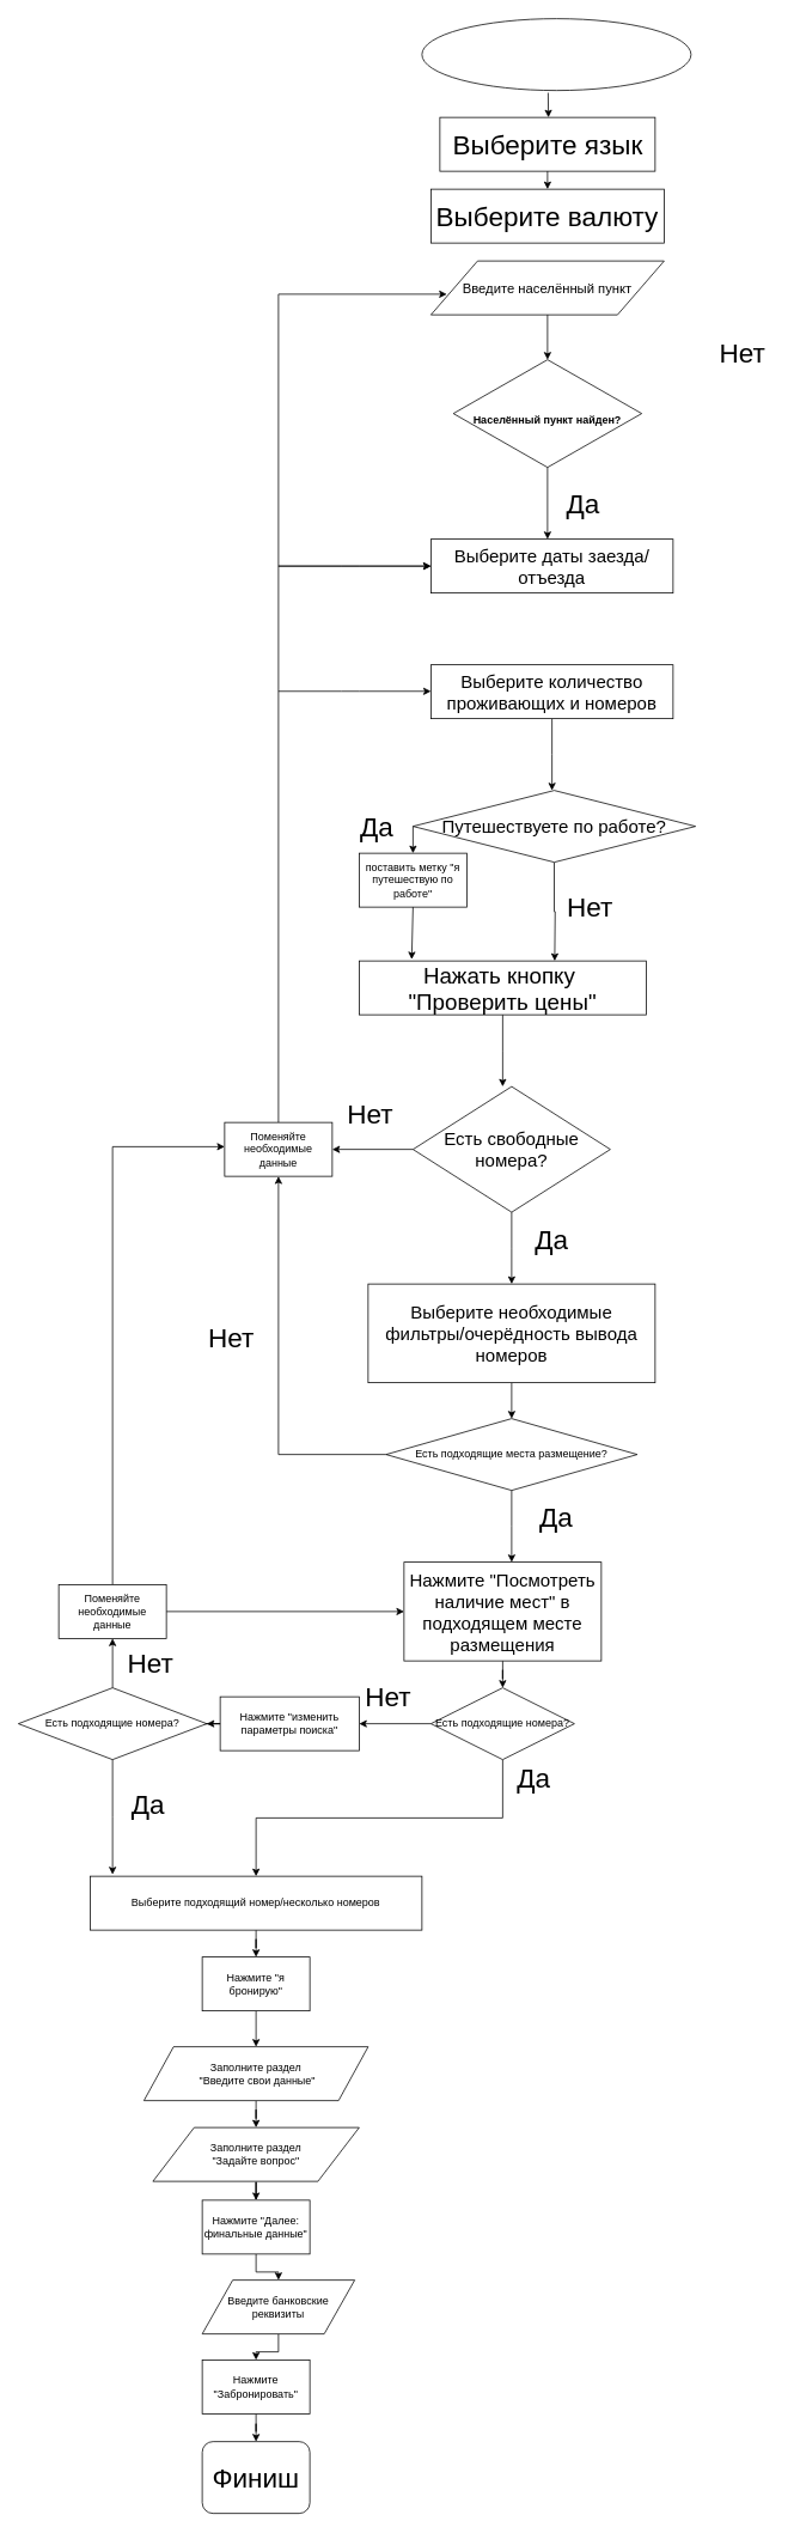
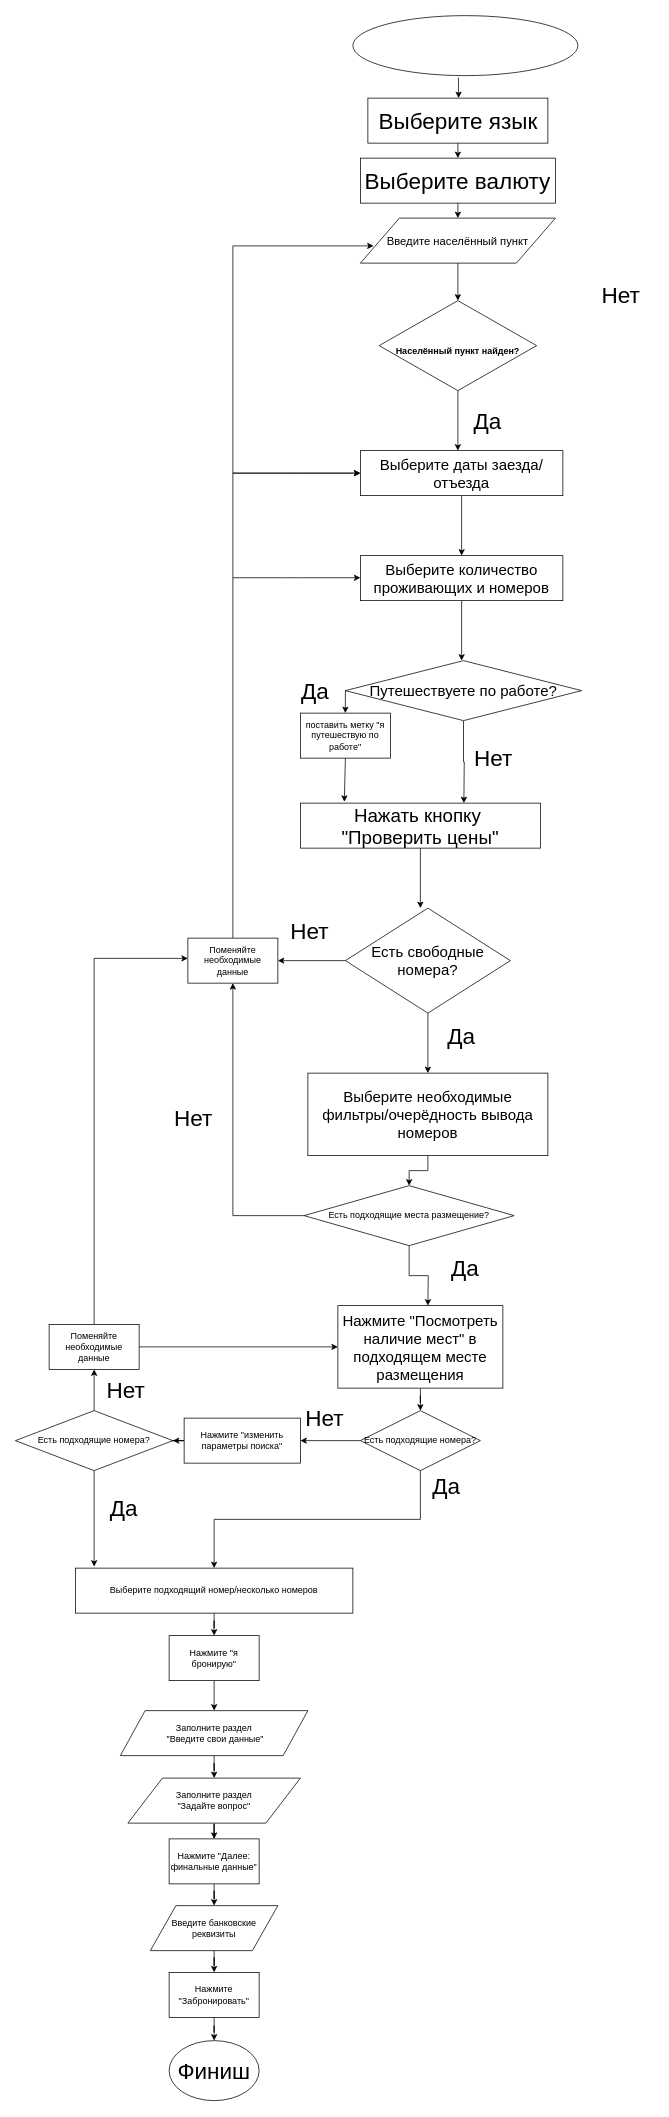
  <mxCell id="0" />
  <mxCell id="1" parent="0" />
  <mxCell id="2" value="" parent="1" vertex="1" style="ellipse;whiteSpace=wrap;html=1;"><mxGeometry as="geometry" height="80" width="300" y="20" x="470" /></mxCell>
  <mxCell id="3" value="" parent="1" style="endArrow=classic;html=1;fontSize=30;exitX=0.469;exitY=1.032;exitDx=0;exitDy=0;exitPerimeter=0;" source="2" edge="1"><mxGeometry as="geometry" height="50" width="50" relative="1"><mxPoint as="sourcePoint" y="150" x="280" /><mxPoint as="targetPoint" y="130" x="611" /></mxGeometry></mxCell>
  <mxCell id="4" value="" parent="1" vertex="1" style="rounded=0;whiteSpace=wrap;html=1;fontSize=30;"><mxGeometry as="geometry" height="60" width="240" y="130" x="490" /></mxCell>
  <mxCell id="5" value="Выберите язык&lt;br&gt;" parent="1" vertex="1" style="text;html=1;resizable=0;autosize=1;align=center;verticalAlign=middle;points=[];fillColor=none;strokeColor=none;rounded=0;fontSize=30;"><mxGeometry as="geometry" height="40" width="230" y="140" x="495" /></mxCell>
  <mxCell id="6" value="" parent="1" style="endArrow=classic;html=1;fontSize=30;exitX=0.5;exitY=1;exitDx=0;exitDy=0;" target="7" source="4" edge="1"><mxGeometry as="geometry" height="50" width="50" relative="1"><mxPoint as="sourcePoint" y="260" x="470" /><mxPoint as="targetPoint" y="240" x="610" /></mxGeometry></mxCell>
  <mxCell id="7" value="&lt;font style=&quot;font-size: 30px&quot;&gt;Выберите валюту&lt;/font&gt;" parent="1" vertex="1" style="rounded=0;whiteSpace=wrap;html=1;"><mxGeometry as="geometry" height="60" width="260" y="210" x="480" /></mxCell>
+ <mxCell id="8" value="" parent="1" style="endArrow=classic;html=1;fontSize=30;exitX=0.5;exitY=1;exitDx=0;exitDy=0;" target="9" source="7" edge="1"><mxGeometry as="geometry" height="50" width="50" relative="1"><mxPoint as="sourcePoint" y="340" x="470" /><mxPoint as="targetPoint" y="320" x="610" /></mxGeometry></mxCell>
  <mxCell id="9" value="&lt;font style=&quot;font-size: 15px&quot;&gt;Введите населённый пункт&lt;/font&gt;" parent="1" vertex="1" style="shape=parallelogram;perimeter=parallelogramPerimeter;whiteSpace=wrap;html=1;"><mxGeometry as="geometry" height="60" width="260" y="290" x="480" /></mxCell>
  <mxCell id="10" value="" parent="1" style="endArrow=classic;html=1;fontSize=30;exitX=0.5;exitY=1;exitDx=0;exitDy=0;" source="9" edge="1"><mxGeometry as="geometry" height="50" width="50" relative="1"><mxPoint as="sourcePoint" y="420" x="470" /><mxPoint as="targetPoint" y="400" x="610" /></mxGeometry></mxCell>
  <mxCell id="11" value="&lt;font style=&quot;font-size: 12px&quot;&gt;&lt;b&gt;Населённый пункт найден?&lt;/b&gt;&lt;/font&gt;" parent="1" vertex="1" style="rhombus;whiteSpace=wrap;html=1;fontSize=30;"><mxGeometry as="geometry" height="120" width="210" y="400" x="505" /></mxCell>
  <mxCell id="12" value="" parent="1" style="endArrow=classic;html=1;fontSize=30;exitX=0.5;exitY=1;exitDx=0;exitDy=0;" source="11" edge="1"><mxGeometry as="geometry" height="50" width="50" relative="1"><mxPoint as="sourcePoint" y="590" x="470" /><mxPoint as="targetPoint" y="600" x="610" /></mxGeometry></mxCell>
  <mxCell id="13" value="Да&lt;br&gt;" parent="1" vertex="1" style="text;html=1;strokeColor=none;fillColor=none;align=center;verticalAlign=middle;whiteSpace=wrap;rounded=0;fontSize=30;"><mxGeometry as="geometry" height="20" width="40" y="550" x="630" /></mxCell>
  <mxCell id="14" value="Нет&lt;br&gt;" parent="1" vertex="1" style="text;html=1;resizable=0;points=[];autosize=1;align=left;verticalAlign=top;spacingTop=-4;fontSize=30;"><mxGeometry as="geometry" height="40" width="70" y="373" x="800" /></mxCell>
+ <mxCell id="15" value="" parent="1" style="edgeStyle=orthogonalEdgeStyle;rounded=0;orthogonalLoop=1;jettySize=auto;html=1;fontSize=20;" target="18" source="16" edge="1"><mxGeometry as="geometry" relative="1" /></mxCell>
  <mxCell id="16" value="Выберите даты заезда/отъезда" parent="1" vertex="1" style="rounded=0;whiteSpace=wrap;html=1;fontSize=20;"><mxGeometry as="geometry" height="60" width="270" y="600" x="480" /></mxCell>
  <mxCell id="17" value="" parent="1" style="edgeStyle=orthogonalEdgeStyle;rounded=0;orthogonalLoop=1;jettySize=auto;html=1;fontSize=20;" source="18" edge="1"><mxGeometry as="geometry" relative="1"><mxPoint as="targetPoint" y="880" x="615" /></mxGeometry></mxCell>
  <mxCell id="18" value="Выберите количество проживающих и номеров&lt;br&gt;" parent="1" vertex="1" style="rounded=0;whiteSpace=wrap;html=1;fontSize=20;"><mxGeometry as="geometry" height="60" width="270" y="740" x="480" /></mxCell>
  <mxCell id="19" parent="1" style="edgeStyle=orthogonalEdgeStyle;rounded=0;orthogonalLoop=1;jettySize=auto;html=1;exitX=0.5;exitY=1;exitDx=0;exitDy=0;fontSize=20;" source="20" edge="1"><mxGeometry as="geometry" relative="1"><mxPoint as="targetPoint" y="1070" x="618" /></mxGeometry></mxCell>
  <mxCell id="20" value="Путешествуете по работе?" parent="1" vertex="1" style="rhombus;whiteSpace=wrap;html=1;fontSize=20;"><mxGeometry as="geometry" height="80" width="315" y="880" x="460" /></mxCell>
  <mxCell id="21" value="" parent="1" style="endArrow=classic;html=1;fontSize=20;exitX=0;exitY=0.5;exitDx=0;exitDy=0;" target="22" source="20" edge="1"><mxGeometry as="geometry" height="50" width="50" relative="1"><mxPoint as="sourcePoint" y="1030" x="470" /><mxPoint as="targetPoint" y="980" x="460" /></mxGeometry></mxCell>
  <mxCell id="22" value="поставить метку &quot;я путешествую по работе&quot;" parent="1" vertex="1" style="rounded=0;whiteSpace=wrap;html=1;"><mxGeometry as="geometry" height="60" width="120" y="950" x="400" /></mxCell>
  <mxCell id="23" value="Да&lt;br&gt;" parent="1" vertex="1" style="text;html=1;strokeColor=none;fillColor=none;align=center;verticalAlign=middle;whiteSpace=wrap;rounded=0;fontSize=30;"><mxGeometry as="geometry" height="20" width="40" y="910" x="400" /></mxCell>
  <mxCell id="24" value="Нет&lt;br&gt;" parent="1" vertex="1" style="text;html=1;resizable=0;points=[];autosize=1;align=left;verticalAlign=top;spacingTop=-4;fontSize=30;"><mxGeometry as="geometry" height="40" width="70" y="990" x="630" /></mxCell>
  <mxCell id="25" value="" parent="1" style="endArrow=classic;html=1;fontSize=20;exitX=0.5;exitY=1;exitDx=0;exitDy=0;entryX=0.183;entryY=-0.03;entryDx=0;entryDy=0;entryPerimeter=0;" target="27" source="22" edge="1"><mxGeometry as="geometry" height="50" width="50" relative="1"><mxPoint as="sourcePoint" y="1150" x="400" /><mxPoint as="targetPoint" y="1070" x="460" /></mxGeometry></mxCell>
  <mxCell id="26" value="" parent="1" style="edgeStyle=orthogonalEdgeStyle;rounded=0;orthogonalLoop=1;jettySize=auto;html=1;fontSize=20;" source="27" edge="1"><mxGeometry as="geometry" relative="1"><mxPoint as="targetPoint" y="1210" x="560" /></mxGeometry></mxCell>
  <mxCell id="27" value="&lt;font style=&quot;font-size: 25px&quot;&gt;Нажать кнопку&amp;nbsp;&lt;br&gt;&quot;Проверить цены&quot;&lt;/font&gt;" parent="1" vertex="1" style="rounded=0;whiteSpace=wrap;html=1;"><mxGeometry as="geometry" height="60" width="320" y="1070" x="400" /></mxCell>
  <mxCell id="28" value="" parent="1" style="edgeStyle=orthogonalEdgeStyle;rounded=0;orthogonalLoop=1;jettySize=auto;html=1;fontSize=20;" source="30" edge="1"><mxGeometry as="geometry" relative="1"><mxPoint as="targetPoint" y="1430" x="570" /></mxGeometry></mxCell>
  <mxCell id="29" parent="1" style="edgeStyle=orthogonalEdgeStyle;rounded=0;orthogonalLoop=1;jettySize=auto;html=1;fontSize=20;" target="32" source="30" edge="1"><mxGeometry as="geometry" relative="1"><mxPoint as="targetPoint" y="1280" x="380" /></mxGeometry></mxCell>
  <mxCell id="30" value="Есть свободные номера?" parent="1" vertex="1" style="rhombus;whiteSpace=wrap;html=1;fontSize=20;"><mxGeometry as="geometry" height="140" width="220" y="1210" x="460" /></mxCell>
  <mxCell id="31" parent="1" style="edgeStyle=orthogonalEdgeStyle;rounded=0;orthogonalLoop=1;jettySize=auto;html=1;fontSize=20;entryX=0.068;entryY=0.617;entryDx=0;entryDy=0;entryPerimeter=0;" target="9" source="32" edge="1"><mxGeometry as="geometry" relative="1"><mxPoint as="targetPoint" y="327" x="310" /><Array as="points"><mxPoint y="327" x="310" /></Array></mxGeometry></mxCell>
  <mxCell id="32" value="Поменяйте необходимые данные" parent="1" vertex="1" style="rounded=0;whiteSpace=wrap;html=1;"><mxGeometry as="geometry" height="60" width="120" y="1250" x="250" /></mxCell>
  <mxCell id="33" value="" parent="1" style="endArrow=classic;html=1;fontSize=20;entryX=0;entryY=0.5;entryDx=0;entryDy=0;" target="16" edge="1"><mxGeometry as="geometry" height="50" width="50" relative="1"><mxPoint as="sourcePoint" y="630" x="310" /><mxPoint as="targetPoint" y="460" x="390" /></mxGeometry></mxCell>
  <mxCell id="34" value="" parent="1" style="endArrow=classic;html=1;fontSize=20;entryX=0;entryY=0.5;entryDx=0;entryDy=0;" target="16" edge="1"><mxGeometry as="geometry" height="50" width="50" relative="1"><mxPoint as="sourcePoint" y="630" x="310" /><mxPoint as="targetPoint" y="630" x="480" /><Array as="points"><mxPoint y="630" x="390" /></Array></mxGeometry></mxCell>
  <mxCell id="35" value="" parent="1" style="endArrow=classic;html=1;fontSize=20;entryX=0;entryY=0.5;entryDx=0;entryDy=0;" edge="1"><mxGeometry as="geometry" height="50" width="50" relative="1"><mxPoint as="sourcePoint" y="769.5" x="310" /><mxPoint as="targetPoint" y="769.5" x="480" /><Array as="points"><mxPoint y="769.5" x="390" /></Array></mxGeometry></mxCell>
  <mxCell id="36" value="Да&lt;br&gt;" parent="1" vertex="1" style="text;html=1;strokeColor=none;fillColor=none;align=center;verticalAlign=middle;whiteSpace=wrap;rounded=0;fontSize=30;"><mxGeometry as="geometry" height="20" width="40" y="1370" x="595" /></mxCell>
  <mxCell id="37" value="Нет&lt;br&gt;" parent="1" vertex="1" style="text;html=1;resizable=0;points=[];autosize=1;align=left;verticalAlign=top;spacingTop=-4;fontSize=30;"><mxGeometry as="geometry" height="40" width="70" y="1220" x="385" /></mxCell>
  <mxCell id="38" parent="1" style="edgeStyle=orthogonalEdgeStyle;rounded=0;orthogonalLoop=1;jettySize=auto;html=1;fontSize=20;" target="42" source="39" edge="1"><mxGeometry as="geometry" relative="1"><mxPoint as="targetPoint" y="1580" x="570" /></mxGeometry></mxCell>
  <mxCell id="39" value="Выберите необходимые фильтры/очерёдность вывода номеров" parent="1" vertex="1" style="rounded=0;whiteSpace=wrap;html=1;fontSize=20;"><mxGeometry as="geometry" height="110" width="320" y="1430" x="410" /></mxCell>
  <mxCell id="40" parent="1" style="edgeStyle=orthogonalEdgeStyle;rounded=0;orthogonalLoop=1;jettySize=auto;html=1;entryX=0.5;entryY=1;entryDx=0;entryDy=0;fontSize=20;" target="32" source="42" edge="1"><mxGeometry as="geometry" relative="1" /></mxCell>
  <mxCell id="41" parent="1" style="edgeStyle=orthogonalEdgeStyle;rounded=0;orthogonalLoop=1;jettySize=auto;html=1;fontSize=20;" source="42" edge="1"><mxGeometry as="geometry" relative="1"><mxPoint as="targetPoint" y="1740" x="570" /></mxGeometry></mxCell>
- <mxCell id="42" value="Есть подходящие места размещение?" parent="1" vertex="1" style="rhombus;whiteSpace=wrap;html=1;"><mxGeometry as="geometry" height="80" width="280" y="1580" x="430" /></mxCell>
+ <mxCell id="42" value="Есть подходящие места размещение?" parent="1" vertex="1" style="rhombus;whiteSpace=wrap;html=1;"><mxGeometry x="405" y="1580" as="geometry" height="80" width="280" /></mxCell>
  <mxCell id="43" value="Нет&lt;br&gt;" parent="1" vertex="1" style="text;html=1;resizable=0;points=[];autosize=1;align=left;verticalAlign=top;spacingTop=-4;fontSize=30;"><mxGeometry as="geometry" height="40" width="70" y="1470" x="230" /></mxCell>
  <mxCell id="44" value="Да&lt;br&gt;" parent="1" vertex="1" style="text;html=1;strokeColor=none;fillColor=none;align=center;verticalAlign=middle;whiteSpace=wrap;rounded=0;fontSize=30;"><mxGeometry as="geometry" height="20" width="40" y="1680" x="600" /></mxCell>
  <mxCell id="45" parent="1" style="edgeStyle=orthogonalEdgeStyle;rounded=0;orthogonalLoop=1;jettySize=auto;html=1;fontSize=20;" target="49" source="46" edge="1"><mxGeometry as="geometry" relative="1"><mxPoint as="targetPoint" y="1890" x="560" /></mxGeometry></mxCell>
  <mxCell id="46" value="Нажмите &quot;Посмотреть наличие мест&quot; в подходящем месте размещения" parent="1" vertex="1" style="rounded=0;whiteSpace=wrap;html=1;fontSize=20;"><mxGeometry as="geometry" height="110" width="220" y="1740" x="450" /></mxCell>
  <mxCell id="47" parent="1" style="edgeStyle=orthogonalEdgeStyle;rounded=0;orthogonalLoop=1;jettySize=auto;html=1;exitX=0.5;exitY=1;exitDx=0;exitDy=0;fontSize=20;" target="63" source="49" edge="1"><mxGeometry as="geometry" relative="1"><mxPoint as="targetPoint" y="2080" x="560" /></mxGeometry></mxCell>
  <mxCell id="48" parent="1" style="edgeStyle=orthogonalEdgeStyle;rounded=0;orthogonalLoop=1;jettySize=auto;html=1;fontSize=20;" target="53" source="49" edge="1"><mxGeometry as="geometry" relative="1"><mxPoint as="targetPoint" y="1920" x="385" /></mxGeometry></mxCell>
  <mxCell id="49" value="Есть подходящие номера?" parent="1" vertex="1" style="rhombus;whiteSpace=wrap;html=1;"><mxGeometry as="geometry" height="80" width="160" y="1880" x="480" /></mxCell>
  <mxCell id="50" value="Нет&lt;br&gt;" parent="1" vertex="1" style="text;html=1;resizable=0;points=[];autosize=1;align=left;verticalAlign=top;spacingTop=-4;fontSize=30;"><mxGeometry as="geometry" height="40" width="70" y="1870" x="405" /></mxCell>
  <mxCell id="51" value="Да&lt;br&gt;" parent="1" vertex="1" style="text;html=1;strokeColor=none;fillColor=none;align=center;verticalAlign=middle;whiteSpace=wrap;rounded=0;fontSize=30;"><mxGeometry as="geometry" height="20" width="40" y="1970" x="575" /></mxCell>
  <mxCell id="52" parent="1" style="edgeStyle=orthogonalEdgeStyle;rounded=0;orthogonalLoop=1;jettySize=auto;html=1;fontSize=20;" target="56" source="53" edge="1"><mxGeometry as="geometry" relative="1"><mxPoint as="targetPoint" y="1920" x="190" /></mxGeometry></mxCell>
  <mxCell id="53" value="Нажмите &quot;изменить параметры поиска&quot;" parent="1" vertex="1" style="rounded=0;whiteSpace=wrap;html=1;"><mxGeometry as="geometry" height="60" width="155" y="1890" x="245" /></mxCell>
  <mxCell id="54" parent="1" style="edgeStyle=orthogonalEdgeStyle;rounded=0;orthogonalLoop=1;jettySize=auto;html=1;fontSize=20;" source="56" edge="1"><mxGeometry as="geometry" relative="1"><mxPoint as="targetPoint" y="2088" x="125" /></mxGeometry></mxCell>
  <mxCell id="55" parent="1" style="edgeStyle=orthogonalEdgeStyle;rounded=0;orthogonalLoop=1;jettySize=auto;html=1;fontSize=20;" target="59" source="56" edge="1"><mxGeometry as="geometry" relative="1"><mxPoint as="targetPoint" y="1835" x="125" /></mxGeometry></mxCell>
  <mxCell id="56" value="&lt;span&gt;Есть подходящие номера?&lt;/span&gt;" parent="1" vertex="1" style="rhombus;whiteSpace=wrap;html=1;"><mxGeometry as="geometry" height="80" width="210" y="1880" x="20" /></mxCell>
  <mxCell id="57" parent="1" style="edgeStyle=orthogonalEdgeStyle;rounded=0;orthogonalLoop=1;jettySize=auto;html=1;entryX=0;entryY=0.5;entryDx=0;entryDy=0;fontSize=20;" target="46" source="59" edge="1"><mxGeometry as="geometry" relative="1" /></mxCell>
  <mxCell id="58" parent="1" style="edgeStyle=orthogonalEdgeStyle;rounded=0;orthogonalLoop=1;jettySize=auto;html=1;fontSize=20;" target="32" source="59" edge="1"><mxGeometry as="geometry" relative="1"><mxPoint as="targetPoint" y="1277" x="130" /><Array as="points"><mxPoint y="1277" x="125" /></Array></mxGeometry></mxCell>
  <mxCell id="59" value="&lt;span&gt;Поменяйте необходимые данные&lt;/span&gt;" parent="1" vertex="1" style="rounded=0;whiteSpace=wrap;html=1;"><mxGeometry as="geometry" height="60" width="120" y="1765" x="65" /></mxCell>
  <mxCell id="60" value="Нет&lt;br&gt;" parent="1" vertex="1" style="text;html=1;resizable=0;points=[];autosize=1;align=left;verticalAlign=top;spacingTop=-4;fontSize=30;"><mxGeometry as="geometry" height="40" width="70" y="1832.5" x="140" /></mxCell>
  <mxCell id="61" value="Да&lt;br&gt;" parent="1" vertex="1" style="text;html=1;strokeColor=none;fillColor=none;align=center;verticalAlign=middle;whiteSpace=wrap;rounded=0;fontSize=30;"><mxGeometry as="geometry" height="20" width="40" y="2000" x="145" /></mxCell>
  <mxCell id="62" parent="1" style="edgeStyle=orthogonalEdgeStyle;rounded=0;orthogonalLoop=1;jettySize=auto;html=1;fontSize=20;" target="65" source="63" edge="1"><mxGeometry as="geometry" relative="1"><mxPoint as="targetPoint" y="2190" x="285" /></mxGeometry></mxCell>
  <mxCell id="63" value="Выберите подходящий номер/несколько номеров" parent="1" vertex="1" style="rounded=0;whiteSpace=wrap;html=1;"><mxGeometry as="geometry" height="60" width="370" y="2090" x="100" /></mxCell>
  <mxCell id="64" parent="1" style="edgeStyle=orthogonalEdgeStyle;rounded=0;orthogonalLoop=1;jettySize=auto;html=1;fontSize=20;" target="67" source="65" edge="1"><mxGeometry as="geometry" relative="1"><mxPoint as="targetPoint" y="2270" x="285" /></mxGeometry></mxCell>
  <mxCell id="65" value="Нажмите &quot;я бронирую&quot;" parent="1" vertex="1" style="rounded=0;whiteSpace=wrap;html=1;"><mxGeometry as="geometry" height="60" width="120" y="2180" x="225" /></mxCell>
  <mxCell id="66" parent="1" style="edgeStyle=orthogonalEdgeStyle;rounded=0;orthogonalLoop=1;jettySize=auto;html=1;fontSize=20;" target="69" source="67" edge="1"><mxGeometry as="geometry" relative="1"><mxPoint as="targetPoint" y="2380" x="280" /></mxGeometry></mxCell>
  <mxCell id="67" value="Заполните раздел&lt;br&gt;&amp;nbsp;&quot;Введите свои данные&quot;" parent="1" vertex="1" style="shape=parallelogram;perimeter=parallelogramPerimeter;whiteSpace=wrap;html=1;size=0.132;"><mxGeometry as="geometry" height="60" width="250" y="2280" x="160" /></mxCell>
  <mxCell id="68" parent="1" style="edgeStyle=orthogonalEdgeStyle;rounded=0;orthogonalLoop=1;jettySize=auto;html=1;fontSize=20;" target="71" source="69" edge="1"><mxGeometry as="geometry" relative="1"><mxPoint as="targetPoint" y="2470" x="285" /></mxGeometry></mxCell>
  <mxCell id="69" value="&lt;span&gt;Заполните раздел&lt;br&gt;&lt;/span&gt;&quot;Задайте вопрос&quot;" parent="1" vertex="1" style="shape=parallelogram;perimeter=parallelogramPerimeter;whiteSpace=wrap;html=1;"><mxGeometry as="geometry" height="60" width="230" y="2370" x="170" /></mxCell>
  <mxCell id="70" parent="1" style="edgeStyle=orthogonalEdgeStyle;rounded=0;orthogonalLoop=1;jettySize=auto;html=1;fontSize=20;" target="73" source="71" edge="1"><mxGeometry as="geometry" relative="1"><mxPoint as="targetPoint" y="2540" x="285" /></mxGeometry></mxCell>
  <mxCell id="71" value="Нажмите &quot;Далее: финальные данные&quot;" parent="1" vertex="1" style="rounded=0;whiteSpace=wrap;html=1;"><mxGeometry as="geometry" height="60" width="120" y="2451" x="225" /></mxCell>
  <mxCell id="72" parent="1" style="edgeStyle=orthogonalEdgeStyle;rounded=0;orthogonalLoop=1;jettySize=auto;html=1;fontSize=20;" target="75" source="73" edge="1"><mxGeometry as="geometry" relative="1"><mxPoint as="targetPoint" y="2630" x="285" /></mxGeometry></mxCell>
- <mxCell id="73" value="Введите банковские реквизиты" parent="1" vertex="1" style="shape=parallelogram;perimeter=parallelogramPerimeter;whiteSpace=wrap;html=1;"><mxGeometry x="225" y="2540" as="geometry" height="60" width="170" /></mxCell>
+ <mxCell id="73" value="Введите банковские реквизиты" parent="1" vertex="1" style="shape=parallelogram;perimeter=parallelogramPerimeter;whiteSpace=wrap;html=1;"><mxGeometry as="geometry" height="60" width="170" y="2540" x="200" /></mxCell>
  <mxCell id="74" parent="1" style="edgeStyle=orthogonalEdgeStyle;rounded=0;orthogonalLoop=1;jettySize=auto;html=1;fontSize=20;" target="76" source="75" edge="1"><mxGeometry as="geometry" relative="1"><mxPoint as="targetPoint" y="2720" x="285" /></mxGeometry></mxCell>
  <mxCell id="75" value="Нажмите &quot;Забронировать&quot;" parent="1" vertex="1" style="rounded=0;whiteSpace=wrap;html=1;"><mxGeometry as="geometry" height="60" width="120" y="2629" x="225" /></mxCell>
- <mxCell id="76" value="&lt;font style=&quot;font-size: 30px&quot;&gt;Финиш&lt;/font&gt;" parent="1" vertex="1" style="whiteSpace=wrap;html=1;rounded=1;"><mxGeometry as="geometry" height="80" width="120" y="2720" x="225" /></mxCell>
+ <mxCell id="76" value="&lt;font style=&quot;font-size: 30px&quot;&gt;Финиш&lt;/font&gt;" parent="1" vertex="1" style="ellipse;whiteSpace=wrap;html=1;"><mxGeometry as="geometry" height="80" width="120" y="2720" x="225" /></mxCell>
